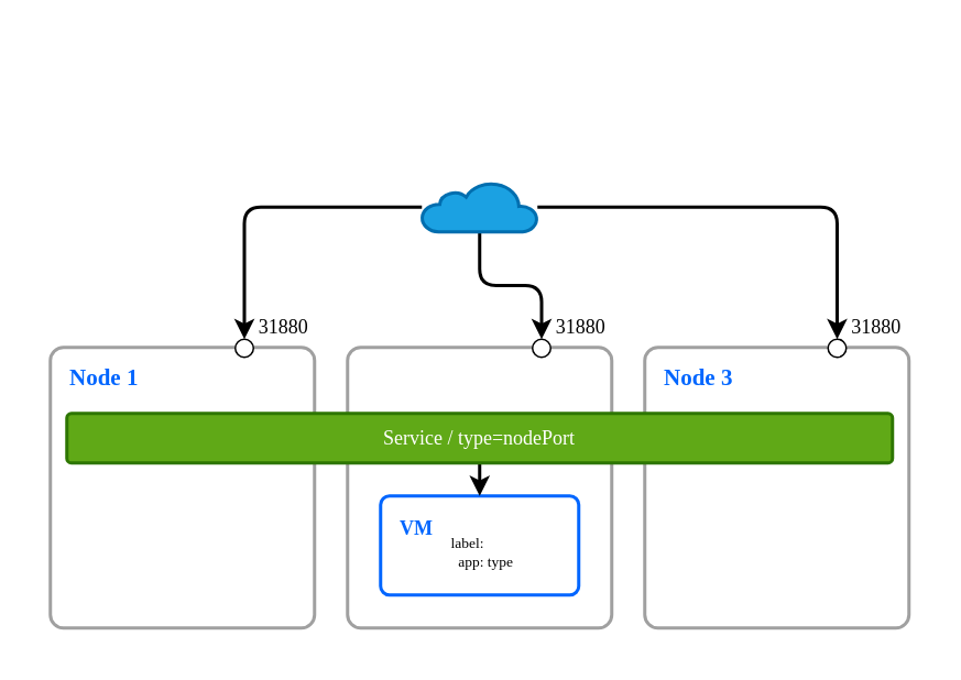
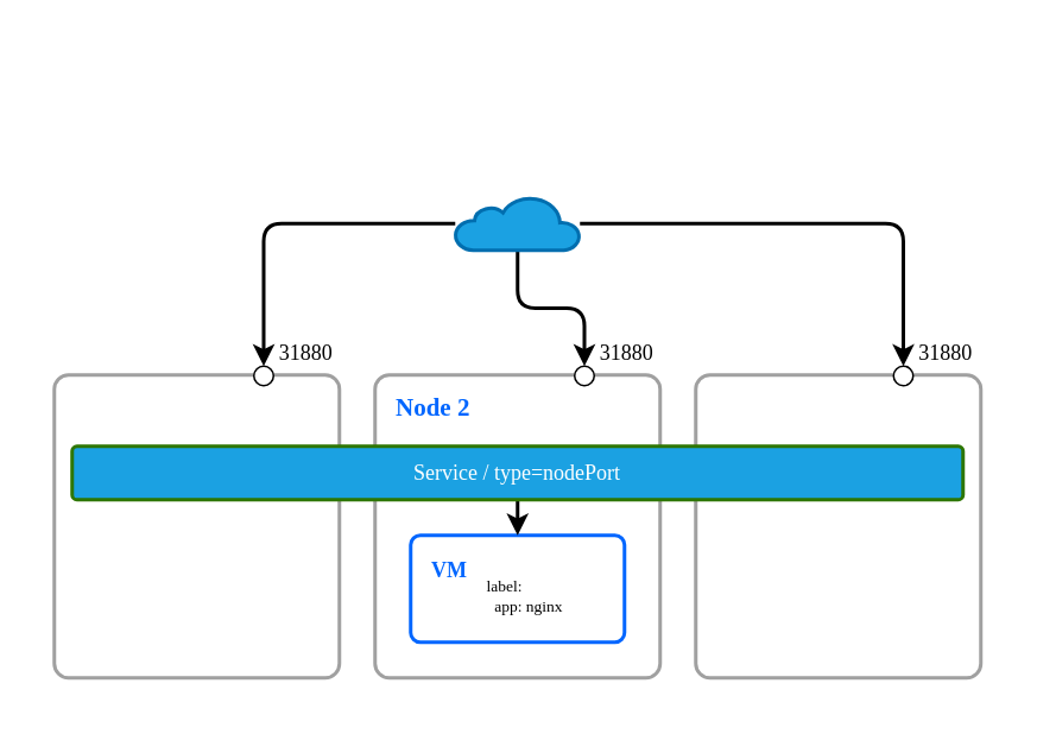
  <mxCell id="0" />
  <mxCell id="1" parent="0" />
  <mxCell id="2" value="" style="rounded=0;whiteSpace=wrap;html=1;fontFamily=JetBrains Mono;fontSource=https%3A%2F%2Ffonts.googleapis.com%2Fcss%3Ffamily%3DJetBrains%2BMono;fontSize=14;fillColor=#FFFFFF;strokeColor=none;" parent="1" vertex="1"><mxGeometry x="20" y="20" width="540" height="370" as="geometry" /></mxCell>
  <mxCell id="3" value="" style="rounded=1;whiteSpace=wrap;html=1;fillColor=none;fontColor=#0066ff;strokeColor=#A0A0A0;arcSize=5;strokeWidth=2;fontFamily=JetBrains Mono;fontSource=https%3A%2F%2Ffonts.googleapis.com%2Fcss%3Ffamily%3DJetBrains%2BMono;gradientColor=none;fillStyle=hatch;" parent="1" vertex="1"><mxGeometry x="30" y="210" width="160" height="170" as="geometry" /></mxCell>
- <mxCell id="4" value="Node 1" style="text;html=1;strokeColor=none;fillColor=none;align=left;verticalAlign=middle;whiteSpace=wrap;rounded=0;fontColor=#0066ff;strokeWidth=2;fontFamily=JetBrains Mono;fontSource=https%3A%2F%2Ffonts.googleapis.com%2Fcss%3Ffamily%3DJetBrains%2BMono;fontSize=14;fontStyle=1" parent="1" vertex="1"><mxGeometry x="40" y="219" width="60" height="20" as="geometry" /></mxCell>
  <mxCell id="5" value="" style="rounded=1;whiteSpace=wrap;html=1;fillColor=none;fontColor=#0066ff;strokeColor=#A0A0A0;arcSize=5;strokeWidth=2;fontFamily=JetBrains Mono;fontSource=https%3A%2F%2Ffonts.googleapis.com%2Fcss%3Ffamily%3DJetBrains%2BMono;gradientColor=none;fillStyle=hatch;" parent="1" vertex="1"><mxGeometry x="210" y="210" width="160" height="170" as="geometry" /></mxCell>
+ <mxCell id="6" value="Node 2" style="text;html=1;strokeColor=none;fillColor=none;align=left;verticalAlign=middle;whiteSpace=wrap;rounded=0;fontColor=#0066ff;strokeWidth=2;fontFamily=JetBrains Mono;fontSource=https%3A%2F%2Ffonts.googleapis.com%2Fcss%3Ffamily%3DJetBrains%2BMono;fontSize=14;fontStyle=1" parent="1" vertex="1"><mxGeometry x="220" y="219" width="60" height="20" as="geometry" /></mxCell>
  <mxCell id="7" value="" style="rounded=1;whiteSpace=wrap;html=1;fillColor=none;fontColor=#0066ff;strokeColor=#A0A0A0;arcSize=5;strokeWidth=2;fontFamily=JetBrains Mono;fontSource=https%3A%2F%2Ffonts.googleapis.com%2Fcss%3Ffamily%3DJetBrains%2BMono;gradientColor=none;fillStyle=hatch;" parent="1" vertex="1"><mxGeometry x="390" y="210" width="160" height="170" as="geometry" /></mxCell>
- <mxCell id="8" value="Node 3" style="text;html=1;strokeColor=none;fillColor=none;align=left;verticalAlign=middle;whiteSpace=wrap;rounded=0;fontColor=#0066ff;strokeWidth=2;fontFamily=JetBrains Mono;fontSource=https%3A%2F%2Ffonts.googleapis.com%2Fcss%3Ffamily%3DJetBrains%2BMono;fontSize=14;fontStyle=1" parent="1" vertex="1"><mxGeometry x="400" y="219" width="60" height="20" as="geometry" /></mxCell>
  <mxCell id="9" value="" style="rounded=1;whiteSpace=wrap;html=1;strokeColor=#0066FF;strokeWidth=2;fontFamily=JetBrains Mono;fontSource=https%3A%2F%2Ffonts.googleapis.com%2Fcss%3Ffamily%3DJetBrains%2BMono;fontSize=12;fontColor=#ffffff;fillColor=none;arcSize=9;" parent="1" vertex="1"><mxGeometry x="230" y="300" width="120" height="60" as="geometry" /></mxCell>
  <mxCell id="10" value="VM" style="text;html=1;strokeColor=none;fillColor=none;align=left;verticalAlign=middle;whiteSpace=wrap;rounded=0;fontColor=#0066ff;strokeWidth=2;fontFamily=JetBrains Mono;fontSource=https%3A%2F%2Ffonts.googleapis.com%2Fcss%3Ffamily%3DJetBrains%2BMono;fontSize=12;fontStyle=1" parent="1" vertex="1"><mxGeometry x="240" y="310" width="60" height="20" as="geometry" /></mxCell>
- <mxCell id="11" value="label:&#10;  app: type&#10;  " style="text;strokeColor=none;fillColor=none;align=left;verticalAlign=top;whiteSpace=wrap;rounded=0;labelBackgroundColor=none;fontFamily=JetBrains Mono;fontSource=https%3A%2F%2Ffonts.googleapis.com%2Fcss%3Ffamily%3DJetBrains%2BMono;fontColor=#000000;fontSize=9;spacing=3;horizontal=1;" parent="1" vertex="1"><mxGeometry x="270" y="315.5" width="100" height="29" as="geometry" /></mxCell>
+ <mxCell id="11" value="label:&#10;  app: nginx&#10;  " style="text;strokeColor=none;fillColor=none;align=left;verticalAlign=top;whiteSpace=wrap;rounded=0;labelBackgroundColor=none;fontFamily=JetBrains Mono;fontSource=https%3A%2F%2Ffonts.googleapis.com%2Fcss%3Ffamily%3DJetBrains%2BMono;fontColor=#000000;fontSize=9;spacing=3;horizontal=1;" parent="1" vertex="1"><mxGeometry x="270" y="315.5" width="100" height="29" as="geometry" /></mxCell>
  <mxCell id="12" style="edgeStyle=none;html=1;exitX=0.5;exitY=1;exitDx=0;exitDy=0;entryX=0.5;entryY=0;entryDx=0;entryDy=0;fontSize=12;strokeColor=#000000;strokeWidth=2;" edge="1" parent="1" source="13" target="9"><mxGeometry relative="1" as="geometry" /></mxCell>
- <mxCell id="13" value="Service / type=nodePort" style="rounded=1;whiteSpace=wrap;html=1;strokeColor=#2D7600;strokeWidth=2;fontFamily=JetBrains Mono;fontSource=https%3A%2F%2Ffonts.googleapis.com%2Fcss%3Ffamily%3DJetBrains%2BMono;fontSize=12;fontColor=#ffffff;fillColor=#60a917;arcSize=9;" vertex="1" parent="1"><mxGeometry x="40" y="250" width="500" height="30" as="geometry" /></mxCell>
+ <mxCell id="13" value="Service / type=nodePort" style="rounded=1;whiteSpace=wrap;html=1;strokeColor=#2D7600;strokeWidth=2;fontFamily=JetBrains Mono;fontSource=https%3A%2F%2Ffonts.googleapis.com%2Fcss%3Ffamily%3DJetBrains%2BMono;fontSize=12;fontColor=#ffffff;fillColor=#1ba1e2;arcSize=9;" vertex="1" parent="1"><mxGeometry x="40" y="250" width="500" height="30" as="geometry" /></mxCell>
  <mxCell id="14" value="" style="ellipse;whiteSpace=wrap;html=1;aspect=fixed;fontSize=12;" vertex="1" parent="1"><mxGeometry x="142" y="205" width="11" height="11" as="geometry" /></mxCell>
  <mxCell id="15" value="31880" style="text;html=1;align=center;verticalAlign=middle;whiteSpace=wrap;rounded=0;fontSize=12;fontColor=#000000;fontFamily=JetBrains Mono;fontSource=https%3A%2F%2Ffonts.googleapis.com%2Fcss%3Ffamily%3DJetBrains%2BMono;" vertex="1" parent="1"><mxGeometry x="153" y="190" width="37" height="15" as="geometry" /></mxCell>
  <mxCell id="16" value="" style="ellipse;whiteSpace=wrap;html=1;aspect=fixed;fontSize=12;" vertex="1" parent="1"><mxGeometry x="322" y="205" width="11" height="11" as="geometry" /></mxCell>
  <mxCell id="17" value="31880" style="text;html=1;align=center;verticalAlign=middle;whiteSpace=wrap;rounded=0;fontSize=12;fontColor=#000000;fontFamily=JetBrains Mono;fontSource=https%3A%2F%2Ffonts.googleapis.com%2Fcss%3Ffamily%3DJetBrains%2BMono;" vertex="1" parent="1"><mxGeometry x="333" y="190" width="37" height="15" as="geometry" /></mxCell>
  <mxCell id="18" value="" style="ellipse;whiteSpace=wrap;html=1;aspect=fixed;fontSize=12;" vertex="1" parent="1"><mxGeometry x="501" y="205" width="11" height="11" as="geometry" /></mxCell>
  <mxCell id="19" value="31880" style="text;html=1;align=center;verticalAlign=middle;whiteSpace=wrap;rounded=0;fontSize=12;fontColor=#000000;fontFamily=JetBrains Mono;fontSource=https%3A%2F%2Ffonts.googleapis.com%2Fcss%3Ffamily%3DJetBrains%2BMono;" vertex="1" parent="1"><mxGeometry x="512" y="190" width="37" height="15" as="geometry" /></mxCell>
  <mxCell id="20" style="edgeStyle=orthogonalEdgeStyle;html=1;entryX=0.5;entryY=0;entryDx=0;entryDy=0;strokeColor=#000000;strokeWidth=2;fontFamily=JetBrains Mono;fontSource=https%3A%2F%2Ffonts.googleapis.com%2Fcss%3Ffamily%3DJetBrains%2BMono;fontSize=12;fontColor=#000000;" edge="1" parent="1" source="23" target="14"><mxGeometry relative="1" as="geometry" /></mxCell>
  <mxCell id="21" style="edgeStyle=orthogonalEdgeStyle;html=1;entryX=0.5;entryY=0;entryDx=0;entryDy=0;strokeColor=#000000;strokeWidth=2;fontFamily=JetBrains Mono;fontSource=https%3A%2F%2Ffonts.googleapis.com%2Fcss%3Ffamily%3DJetBrains%2BMono;fontSize=12;fontColor=#000000;" edge="1" parent="1" source="23" target="16"><mxGeometry relative="1" as="geometry" /></mxCell>
  <mxCell id="22" style="edgeStyle=orthogonalEdgeStyle;html=1;entryX=0.5;entryY=0;entryDx=0;entryDy=0;strokeColor=#000000;strokeWidth=2;fontFamily=JetBrains Mono;fontSource=https%3A%2F%2Ffonts.googleapis.com%2Fcss%3Ffamily%3DJetBrains%2BMono;fontSize=12;fontColor=#000000;" edge="1" parent="1" source="23" target="18"><mxGeometry relative="1" as="geometry" /></mxCell>
  <mxCell id="23" value="" style="html=1;verticalLabelPosition=bottom;align=center;labelBackgroundColor=#ffffff;verticalAlign=top;strokeWidth=2;strokeColor=#006EAF;shadow=0;dashed=0;shape=mxgraph.ios7.icons.cloud;fontFamily=JetBrains Mono;fontSource=https%3A%2F%2Ffonts.googleapis.com%2Fcss%3Ffamily%3DJetBrains%2BMono;fontSize=12;fontColor=#ffffff;fillColor=#1ba1e2;" vertex="1" parent="1"><mxGeometry x="255" y="110" width="70" height="30" as="geometry" /></mxCell>
